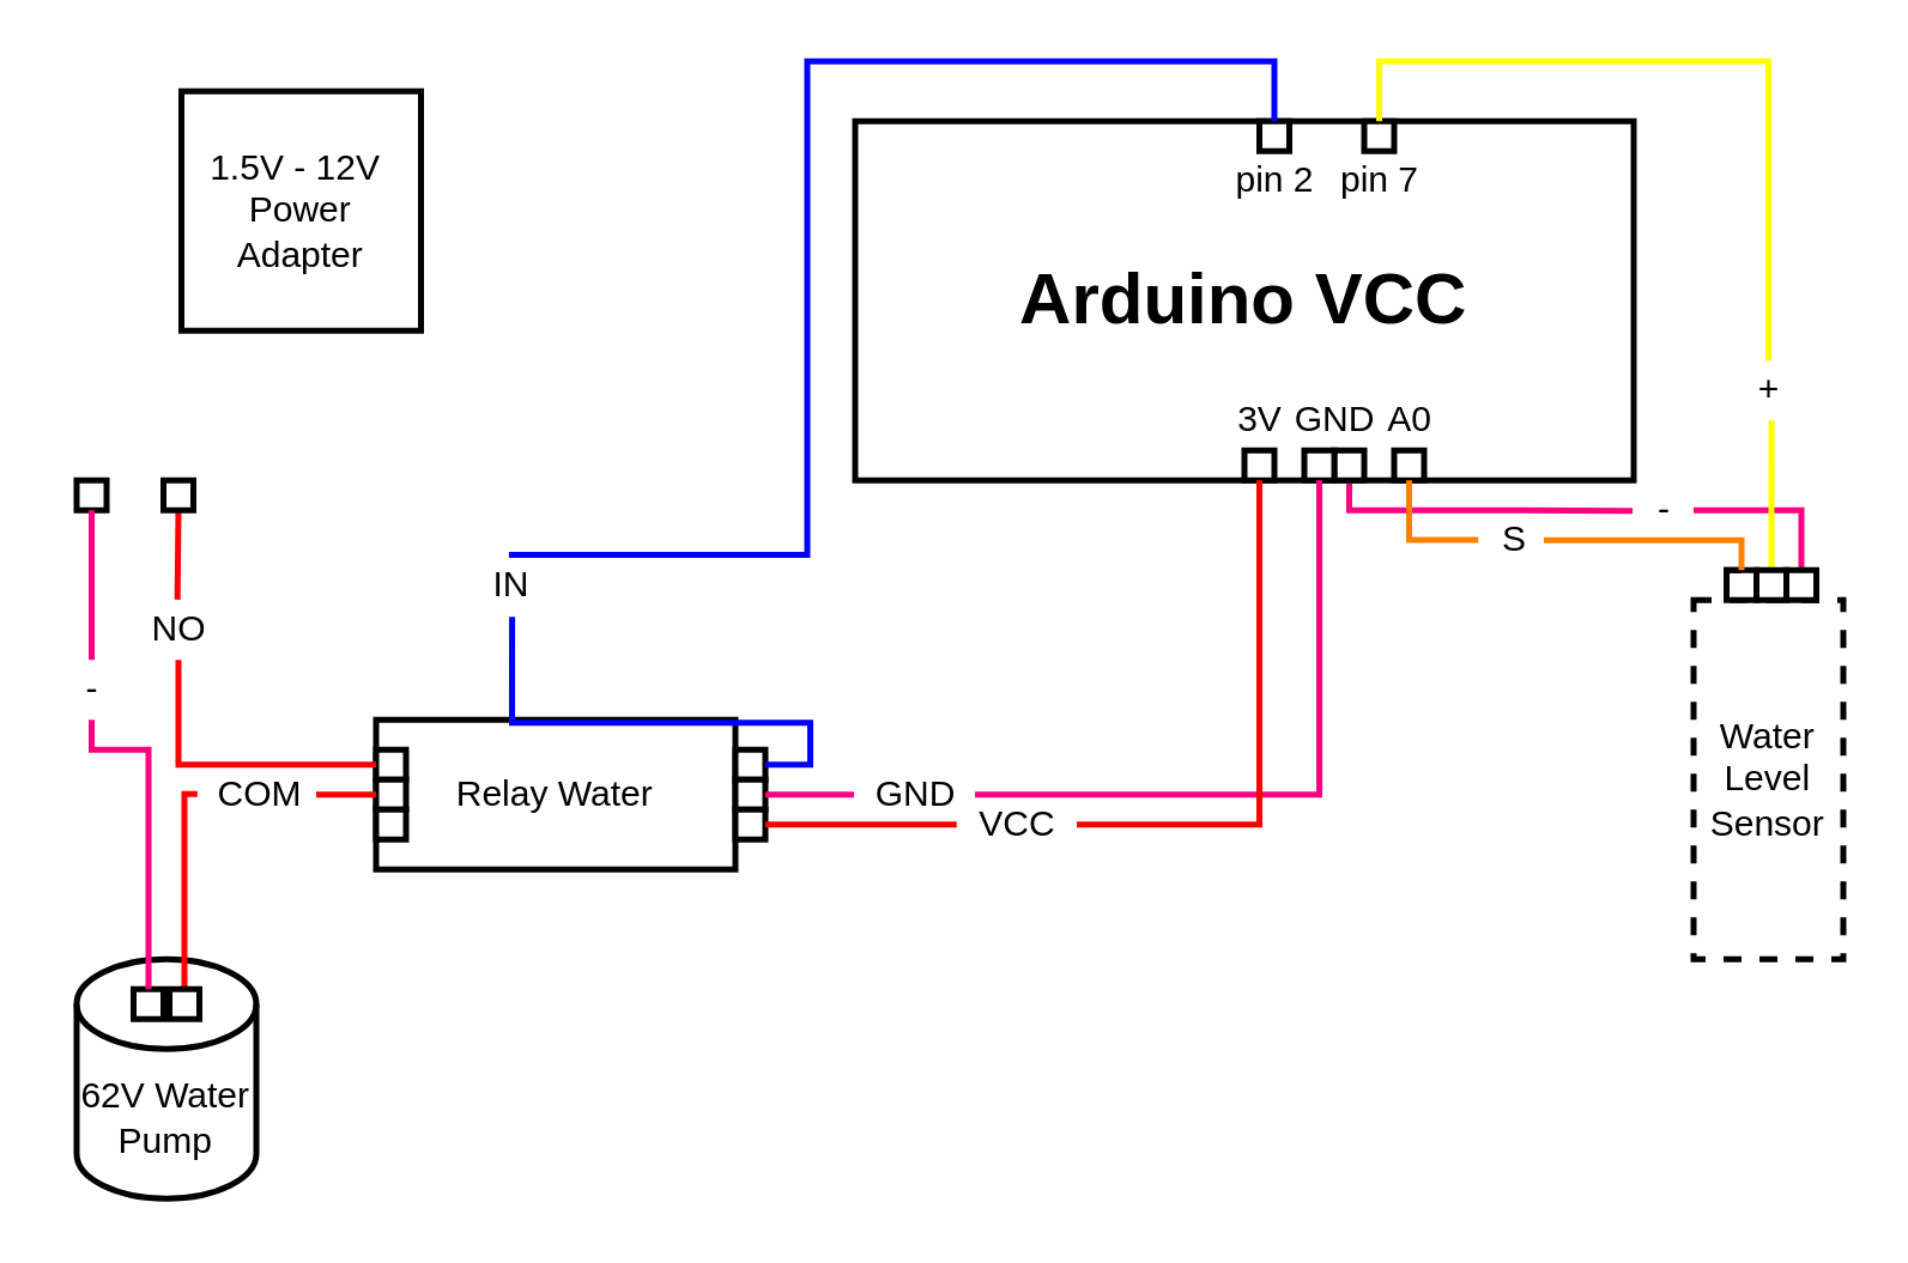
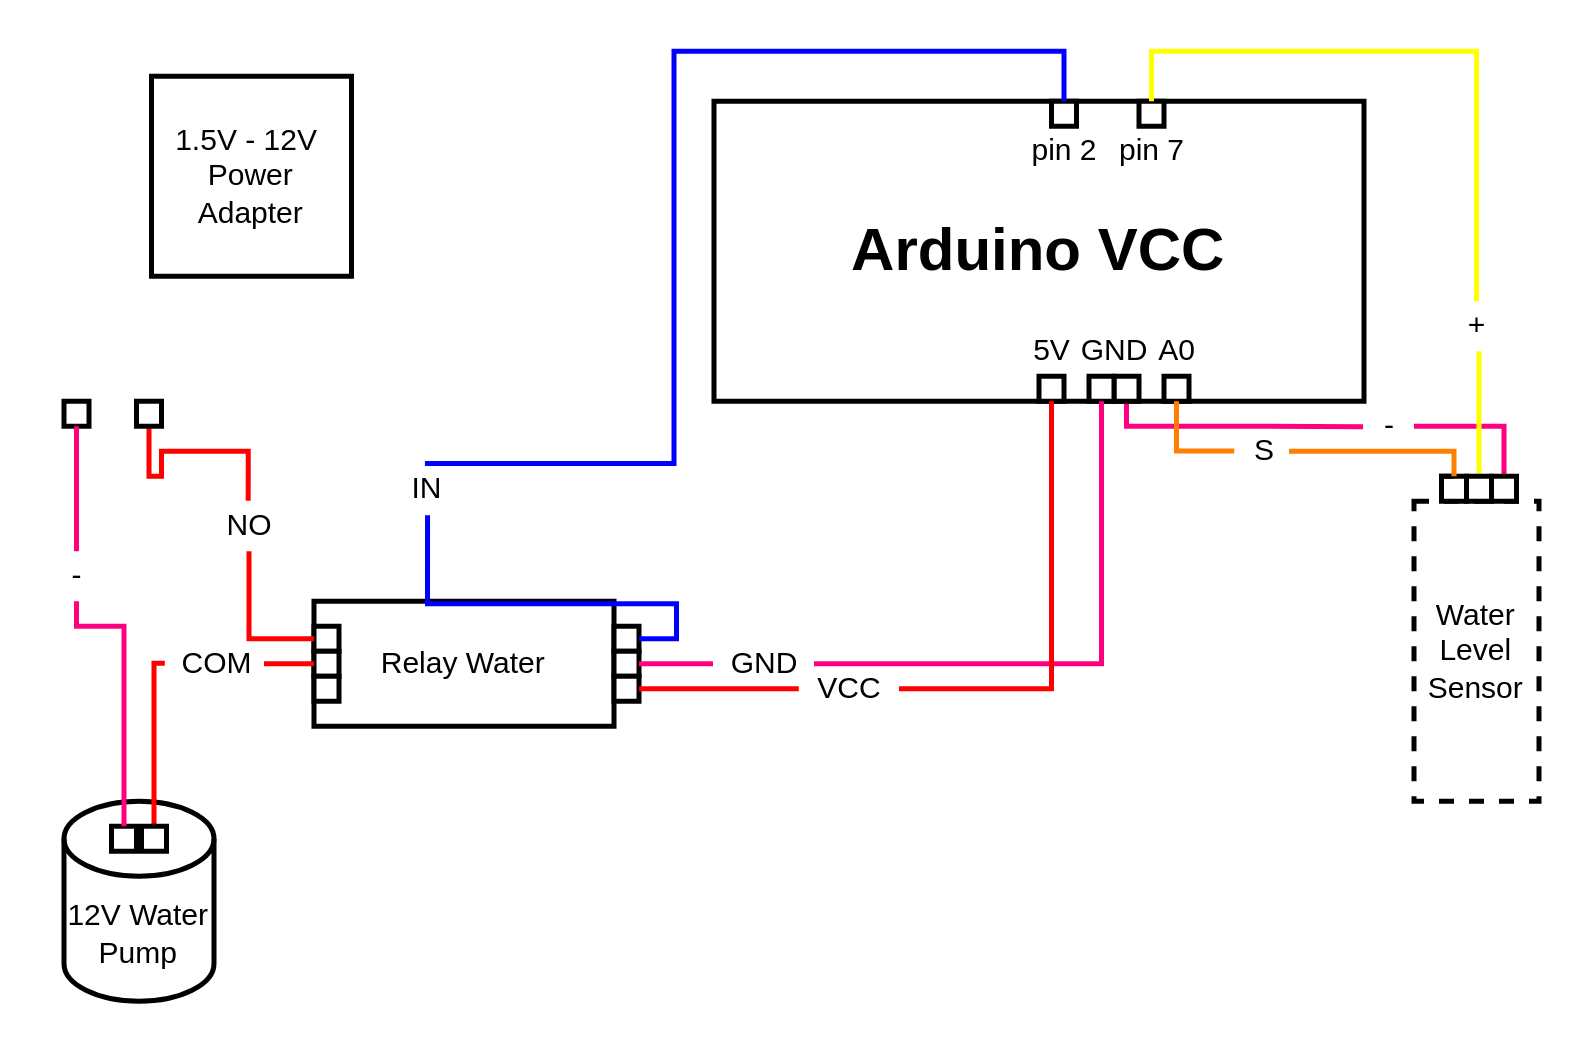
  <mxCell id="0" />
  <mxCell id="1" parent="0" />
  <mxCell id="2" value="&lt;b&gt;&lt;font style=&quot;font-size: 24px&quot;&gt;Arduino VCC&lt;/font&gt;&lt;/b&gt;" style="rounded=0;whiteSpace=wrap;html=1;strokeWidth=2;" vertex="1" parent="1"><mxGeometry x="285" y="40" width="260" height="120" as="geometry" /></mxCell>
  <mxCell id="3" value="" style="whiteSpace=wrap;html=1;aspect=fixed;strokeWidth=2;" vertex="1" parent="1"><mxGeometry x="420" y="40" width="10" height="10" as="geometry" /></mxCell>
  <mxCell id="4" value="" style="whiteSpace=wrap;html=1;aspect=fixed;strokeWidth=2;" vertex="1" parent="1"><mxGeometry x="455" y="40" width="10" height="10" as="geometry" /></mxCell>
  <mxCell id="5" style="edgeStyle=orthogonalEdgeStyle;rounded=0;orthogonalLoop=1;jettySize=auto;html=1;exitX=0.5;exitY=1;exitDx=0;exitDy=0;entryX=-0.019;entryY=0.511;entryDx=0;entryDy=0;entryPerimeter=0;endArrow=none;endFill=0;strokeColor=#FF0080;strokeWidth=2;" edge="1" parent="1" source="6" target="41"><mxGeometry relative="1" as="geometry"><Array as="points"><mxPoint x="450" y="170" /><mxPoint x="500" y="170" /></Array></mxGeometry></mxCell>
  <mxCell id="6" value="" style="whiteSpace=wrap;html=1;aspect=fixed;strokeWidth=2;" vertex="1" parent="1"><mxGeometry x="445" y="150" width="10" height="10" as="geometry" /></mxCell>
  <mxCell id="7" value="" style="whiteSpace=wrap;html=1;aspect=fixed;strokeWidth=2;" vertex="1" parent="1"><mxGeometry x="465" y="150" width="10" height="10" as="geometry" /></mxCell>
  <mxCell id="8" value="" style="whiteSpace=wrap;html=1;aspect=fixed;strokeWidth=2;" vertex="1" parent="1"><mxGeometry x="435" y="150" width="10" height="10" as="geometry" /></mxCell>
  <mxCell id="9" value="" style="whiteSpace=wrap;html=1;aspect=fixed;strokeWidth=2;" vertex="1" parent="1"><mxGeometry x="415" y="150" width="10" height="10" as="geometry" /></mxCell>
  <mxCell id="10" value="Water Level Sensor" style="rounded=0;whiteSpace=wrap;html=1;strokeWidth=2;dashed=1;" vertex="1" parent="1"><mxGeometry x="565" y="200" width="50" height="120" as="geometry" /></mxCell>
  <mxCell id="11" style="edgeStyle=orthogonalEdgeStyle;rounded=0;orthogonalLoop=1;jettySize=auto;html=1;exitX=0.5;exitY=0;exitDx=0;exitDy=0;entryX=1;entryY=0.5;entryDx=0;entryDy=0;entryPerimeter=0;endArrow=none;endFill=0;strokeColor=#FF0080;strokeWidth=2;" edge="1" parent="1" source="12" target="41"><mxGeometry relative="1" as="geometry" /></mxCell>
  <mxCell id="12" value="" style="whiteSpace=wrap;html=1;aspect=fixed;strokeWidth=2;" vertex="1" parent="1"><mxGeometry x="596" y="190" width="10" height="10" as="geometry" /></mxCell>
  <mxCell id="13" style="edgeStyle=orthogonalEdgeStyle;rounded=0;orthogonalLoop=1;jettySize=auto;html=1;exitX=-0.094;exitY=0.497;exitDx=0;exitDy=0;entryX=0.5;entryY=1;entryDx=0;entryDy=0;endArrow=none;endFill=0;strokeWidth=2;strokeColor=#FF8000;startArrow=none;exitPerimeter=0;" edge="1" parent="1" source="43" target="7"><mxGeometry relative="1" as="geometry"><Array as="points" /></mxGeometry></mxCell>
  <mxCell id="14" value="" style="whiteSpace=wrap;html=1;aspect=fixed;strokeWidth=2;" vertex="1" parent="1"><mxGeometry x="576" y="190" width="10" height="10" as="geometry" /></mxCell>
  <mxCell id="15" style="edgeStyle=orthogonalEdgeStyle;rounded=0;orthogonalLoop=1;jettySize=auto;html=1;exitX=0.5;exitY=0;exitDx=0;exitDy=0;entryX=0.5;entryY=0;entryDx=0;entryDy=0;endArrow=none;endFill=0;strokeWidth=2;strokeColor=#FFFF00;startArrow=none;" edge="1" parent="1" source="42" target="4"><mxGeometry relative="1" as="geometry" /></mxCell>
  <mxCell id="16" style="edgeStyle=orthogonalEdgeStyle;rounded=0;orthogonalLoop=1;jettySize=auto;html=1;exitX=0.5;exitY=0;exitDx=0;exitDy=0;entryX=0.551;entryY=1;entryDx=0;entryDy=0;entryPerimeter=0;endArrow=none;endFill=0;strokeWidth=2;strokeColor=#FFFF00;" edge="1" parent="1" source="17" target="42"><mxGeometry relative="1" as="geometry" /></mxCell>
  <mxCell id="17" value="" style="whiteSpace=wrap;html=1;aspect=fixed;strokeWidth=2;" vertex="1" parent="1"><mxGeometry x="586" y="190" width="10" height="10" as="geometry" /></mxCell>
  <mxCell id="18" style="edgeStyle=orthogonalEdgeStyle;rounded=0;orthogonalLoop=1;jettySize=auto;html=1;exitX=0.5;exitY=0;exitDx=0;exitDy=0;entryX=0;entryY=0.5;entryDx=0;entryDy=0;endArrow=none;endFill=0;strokeWidth=2;" edge="1" parent="1" source="14" target="14"><mxGeometry relative="1" as="geometry" /></mxCell>
  <mxCell id="19" value="Relay Water" style="rounded=0;whiteSpace=wrap;html=1;strokeWidth=2;" vertex="1" parent="1"><mxGeometry x="125" y="240" width="120" height="50" as="geometry" /></mxCell>
  <mxCell id="20" style="edgeStyle=orthogonalEdgeStyle;rounded=0;orthogonalLoop=1;jettySize=auto;html=1;exitX=0.479;exitY=-0.005;exitDx=0;exitDy=0;entryX=0.5;entryY=0;entryDx=0;entryDy=0;endArrow=none;endFill=0;strokeWidth=2;strokeColor=#0000FF;startArrow=none;exitPerimeter=0;" edge="1" parent="1" source="39" target="3"><mxGeometry relative="1" as="geometry"><Array as="points"><mxPoint x="269" y="20" /><mxPoint x="425" y="20" /></Array></mxGeometry></mxCell>
  <mxCell id="21" value="" style="whiteSpace=wrap;html=1;aspect=fixed;strokeWidth=2;" vertex="1" parent="1"><mxGeometry x="245" y="250" width="10" height="10" as="geometry" /></mxCell>
  <mxCell id="22" style="edgeStyle=orthogonalEdgeStyle;rounded=0;orthogonalLoop=1;jettySize=auto;html=1;exitX=1;exitY=0.5;exitDx=0;exitDy=0;entryX=0.5;entryY=1;entryDx=0;entryDy=0;endArrow=none;endFill=0;strokeWidth=2;strokeColor=#FF0080;startArrow=none;" edge="1" parent="1" source="35" target="8"><mxGeometry relative="1" as="geometry" /></mxCell>
  <mxCell id="23" value="" style="whiteSpace=wrap;html=1;aspect=fixed;strokeWidth=2;" vertex="1" parent="1"><mxGeometry x="245" y="260" width="10" height="10" as="geometry" /></mxCell>
  <mxCell id="24" style="edgeStyle=orthogonalEdgeStyle;rounded=0;orthogonalLoop=1;jettySize=auto;html=1;exitX=1;exitY=0.5;exitDx=0;exitDy=0;entryX=0.5;entryY=1;entryDx=0;entryDy=0;endArrow=none;endFill=0;strokeWidth=2;strokeColor=#FF0000;startArrow=none;" edge="1" parent="1" source="37" target="9"><mxGeometry relative="1" as="geometry" /></mxCell>
  <mxCell id="25" value="" style="whiteSpace=wrap;html=1;aspect=fixed;strokeWidth=2;" vertex="1" parent="1"><mxGeometry x="245" y="270" width="10" height="10" as="geometry" /></mxCell>
  <mxCell id="26" style="edgeStyle=orthogonalEdgeStyle;rounded=0;jumpStyle=none;orthogonalLoop=1;jettySize=auto;html=1;entryX=0.5;entryY=1;entryDx=0;entryDy=0;endArrow=none;endFill=0;strokeColor=#FF0000;strokeWidth=2;startArrow=none;exitX=0.489;exitY=-0.008;exitDx=0;exitDy=0;exitPerimeter=0;" edge="1" parent="1" source="55" target="52"><mxGeometry relative="1" as="geometry"><mxPoint x="95" y="180" as="sourcePoint" /></mxGeometry></mxCell>
  <mxCell id="27" value="" style="whiteSpace=wrap;html=1;aspect=fixed;strokeWidth=2;" vertex="1" parent="1"><mxGeometry x="125" y="250" width="10" height="10" as="geometry" /></mxCell>
  <mxCell id="28" value="" style="whiteSpace=wrap;html=1;aspect=fixed;strokeWidth=2;" vertex="1" parent="1"><mxGeometry x="125" y="260" width="10" height="10" as="geometry" /></mxCell>
  <mxCell id="29" value="" style="whiteSpace=wrap;html=1;aspect=fixed;strokeWidth=2;" vertex="1" parent="1"><mxGeometry x="125" y="270" width="10" height="10" as="geometry" /></mxCell>
  <mxCell id="30" value="pin 2" style="text;html=1;align=center;verticalAlign=middle;resizable=0;points=[];autosize=1;strokeColor=none;" vertex="1" parent="1"><mxGeometry x="405" y="50" width="40" height="20" as="geometry" /></mxCell>
  <mxCell id="31" value="pin 7" style="text;html=1;align=center;verticalAlign=middle;resizable=0;points=[];autosize=1;strokeColor=none;" vertex="1" parent="1"><mxGeometry x="440" y="50" width="40" height="20" as="geometry" /></mxCell>
- <mxCell id="32" value="3V" style="text;html=1;align=center;verticalAlign=middle;resizable=0;points=[];autosize=1;strokeColor=none;" vertex="1" parent="1"><mxGeometry x="405" y="130" width="30" height="20" as="geometry" /></mxCell>
+ <mxCell id="32" value="5V" style="text;html=1;align=center;verticalAlign=middle;resizable=0;points=[];autosize=1;strokeColor=none;" vertex="1" parent="1"><mxGeometry x="405" y="130" width="30" height="20" as="geometry" /></mxCell>
  <mxCell id="33" value="GND" style="text;html=1;align=center;verticalAlign=middle;resizable=0;points=[];autosize=1;strokeColor=none;" vertex="1" parent="1"><mxGeometry x="425" y="130" width="40" height="20" as="geometry" /></mxCell>
  <mxCell id="34" value="A0" style="text;html=1;align=center;verticalAlign=middle;resizable=0;points=[];autosize=1;strokeColor=none;" vertex="1" parent="1"><mxGeometry x="455" y="130" width="30" height="20" as="geometry" /></mxCell>
  <mxCell id="35" value="GND" style="text;html=1;align=center;verticalAlign=middle;resizable=0;points=[];autosize=1;strokeColor=none;" vertex="1" parent="1"><mxGeometry x="285" y="255" width="40" height="20" as="geometry" /></mxCell>
  <mxCell id="36" value="" style="edgeStyle=orthogonalEdgeStyle;rounded=0;orthogonalLoop=1;jettySize=auto;html=1;exitX=1;exitY=0.5;exitDx=0;exitDy=0;entryX=-0.011;entryY=0.537;entryDx=0;entryDy=0;endArrow=none;endFill=0;strokeWidth=2;strokeColor=#FF0080;entryPerimeter=0;" edge="1" parent="1" source="23" target="35"><mxGeometry relative="1" as="geometry"><mxPoint x="255" y="265" as="sourcePoint" /><mxPoint x="440" y="160" as="targetPoint" /></mxGeometry></mxCell>
  <mxCell id="37" value="VCC" style="text;html=1;align=center;verticalAlign=middle;resizable=0;points=[];autosize=1;strokeColor=none;" vertex="1" parent="1"><mxGeometry x="319" y="265" width="40" height="20" as="geometry" /></mxCell>
  <mxCell id="38" value="" style="edgeStyle=orthogonalEdgeStyle;rounded=0;orthogonalLoop=1;jettySize=auto;html=1;exitX=1;exitY=0.5;exitDx=0;exitDy=0;endArrow=none;endFill=0;strokeWidth=2;strokeColor=#FF0000;entryX=-0.002;entryY=0.499;entryDx=0;entryDy=0;entryPerimeter=0;" edge="1" parent="1" source="25" target="37"><mxGeometry relative="1" as="geometry"><mxPoint x="255" y="275" as="sourcePoint" /><mxPoint x="305" y="300" as="targetPoint" /></mxGeometry></mxCell>
  <mxCell id="39" value="IN" style="text;html=1;align=center;verticalAlign=middle;resizable=0;points=[];autosize=1;strokeColor=none;" vertex="1" parent="1"><mxGeometry x="155" y="185" width="30" height="20" as="geometry" /></mxCell>
  <mxCell id="40" value="" style="edgeStyle=orthogonalEdgeStyle;rounded=0;orthogonalLoop=1;jettySize=auto;html=1;exitX=1;exitY=0.5;exitDx=0;exitDy=0;entryX=0.514;entryY=1.029;entryDx=0;entryDy=0;endArrow=none;endFill=0;strokeWidth=2;strokeColor=#0000FF;entryPerimeter=0;" edge="1" parent="1" source="21" target="39"><mxGeometry relative="1" as="geometry"><mxPoint x="255" y="255" as="sourcePoint" /><mxPoint x="425" y="40" as="targetPoint" /><Array as="points"><mxPoint x="270" y="255" /><mxPoint x="270" y="241" /></Array></mxGeometry></mxCell>
  <mxCell id="41" value="-" style="text;html=1;align=center;verticalAlign=middle;resizable=0;points=[];autosize=1;" vertex="1" parent="1"><mxGeometry x="545" y="160" width="20" height="20" as="geometry" /></mxCell>
  <mxCell id="42" value="+" style="text;html=1;align=center;verticalAlign=middle;resizable=0;points=[];autosize=1;strokeColor=none;" vertex="1" parent="1"><mxGeometry x="580" y="120" width="20" height="20" as="geometry" /></mxCell>
  <mxCell id="43" value="S" style="text;html=1;align=center;verticalAlign=middle;resizable=0;points=[];autosize=1;strokeColor=none;" vertex="1" parent="1"><mxGeometry x="495" y="170" width="20" height="20" as="geometry" /></mxCell>
  <mxCell id="44" value="" style="edgeStyle=orthogonalEdgeStyle;rounded=0;orthogonalLoop=1;jettySize=auto;html=1;exitX=0.5;exitY=0;exitDx=0;exitDy=0;endArrow=none;endFill=0;strokeWidth=2;strokeColor=#FF8000;" edge="1" parent="1" source="14"><mxGeometry relative="1" as="geometry"><mxPoint x="581" y="190" as="sourcePoint" /><mxPoint x="515" y="180" as="targetPoint" /><Array as="points"><mxPoint x="581" y="180" /></Array></mxGeometry></mxCell>
  <mxCell id="45" value="1.5V - 12V&amp;nbsp;&lt;br&gt;Power Adapter" style="whiteSpace=wrap;html=1;aspect=fixed;strokeColor=#000000;strokeWidth=2;" vertex="1" parent="1"><mxGeometry x="60" y="30" width="80" height="80" as="geometry" /></mxCell>
- <mxCell id="46" value="62V Water Pump" style="shape=cylinder3;whiteSpace=wrap;html=1;boundedLbl=1;backgroundOutline=1;size=15;strokeColor=#000000;strokeWidth=2;" vertex="1" parent="1"><mxGeometry x="25" y="320" width="60" height="80" as="geometry" /></mxCell>
+ <mxCell id="46" value="12V Water Pump" style="shape=cylinder3;whiteSpace=wrap;html=1;boundedLbl=1;backgroundOutline=1;size=15;strokeColor=#000000;strokeWidth=2;" vertex="1" parent="1"><mxGeometry x="25" y="320" width="60" height="80" as="geometry" /></mxCell>
  <mxCell id="47" value="" style="whiteSpace=wrap;html=1;aspect=fixed;strokeWidth=2;" vertex="1" parent="1"><mxGeometry x="44" y="330" width="10" height="10" as="geometry" /></mxCell>
  <mxCell id="48" style="edgeStyle=orthogonalEdgeStyle;rounded=0;jumpStyle=none;orthogonalLoop=1;jettySize=auto;html=1;exitX=0.5;exitY=0;exitDx=0;exitDy=0;endArrow=none;endFill=0;strokeColor=#FF0000;strokeWidth=2;entryX=-0.017;entryY=0.492;entryDx=0;entryDy=0;entryPerimeter=0;" edge="1" parent="1" source="49" target="53"><mxGeometry relative="1" as="geometry"><mxPoint x="61.2" y="270" as="targetPoint" /><Array as="points"><mxPoint x="61" y="265" /></Array></mxGeometry></mxCell>
  <mxCell id="49" value="" style="whiteSpace=wrap;html=1;aspect=fixed;strokeWidth=2;" vertex="1" parent="1"><mxGeometry x="56" y="330" width="10" height="10" as="geometry" /></mxCell>
  <mxCell id="50" style="edgeStyle=orthogonalEdgeStyle;rounded=0;jumpStyle=none;orthogonalLoop=1;jettySize=auto;html=1;entryX=0.5;entryY=0;entryDx=0;entryDy=0;endArrow=none;endFill=0;strokeWidth=2;strokeColor=#FF0080;startArrow=none;" edge="1" parent="1" source="57" target="47"><mxGeometry relative="1" as="geometry"><Array as="points"><mxPoint x="30" y="250" /><mxPoint x="49" y="250" /></Array></mxGeometry></mxCell>
  <mxCell id="51" value="" style="whiteSpace=wrap;html=1;aspect=fixed;strokeWidth=2;" vertex="1" parent="1"><mxGeometry x="25" y="160" width="10" height="10" as="geometry" /></mxCell>
  <mxCell id="52" value="" style="whiteSpace=wrap;html=1;aspect=fixed;strokeWidth=2;" vertex="1" parent="1"><mxGeometry x="54" y="160" width="10" height="10" as="geometry" /></mxCell>
  <mxCell id="53" value="COM" style="text;html=1;align=center;verticalAlign=middle;resizable=0;points=[];autosize=1;strokeColor=none;" vertex="1" parent="1"><mxGeometry x="66" y="255" width="40" height="20" as="geometry" /></mxCell>
  <mxCell id="54" value="" style="edgeStyle=orthogonalEdgeStyle;rounded=0;orthogonalLoop=1;jettySize=auto;html=1;exitX=0;exitY=0.5;exitDx=0;exitDy=0;endArrow=none;endFill=0;strokeWidth=2;strokeColor=#FF0000;jumpStyle=none;" edge="1" parent="1" source="28"><mxGeometry relative="1" as="geometry"><mxPoint x="125" y="265" as="sourcePoint" /><mxPoint x="105" y="265" as="targetPoint" /></mxGeometry></mxCell>
- <mxCell id="55" value="NO" style="text;html=1;align=center;verticalAlign=middle;resizable=0;points=[];autosize=1;strokeColor=none;" vertex="1" parent="1"><mxGeometry x="44" y="200" width="30" height="20" as="geometry" /></mxCell>
+ <mxCell id="55" value="NO" style="text;html=1;align=center;verticalAlign=middle;resizable=0;points=[];autosize=1;strokeColor=none;" vertex="1" parent="1"><mxGeometry x="84" y="200" width="30" height="20" as="geometry" /></mxCell>
  <mxCell id="56" value="" style="edgeStyle=orthogonalEdgeStyle;rounded=0;jumpStyle=none;orthogonalLoop=1;jettySize=auto;html=1;exitX=0;exitY=0.5;exitDx=0;exitDy=0;entryX=0.5;entryY=1;entryDx=0;entryDy=0;endArrow=none;endFill=0;strokeColor=#FF0000;strokeWidth=2;" edge="1" parent="1" source="27" target="55"><mxGeometry relative="1" as="geometry"><mxPoint x="125" y="255" as="sourcePoint" /><mxPoint x="59" y="170" as="targetPoint" /></mxGeometry></mxCell>
  <mxCell id="57" value="-" style="text;html=1;align=center;verticalAlign=middle;resizable=0;points=[];autosize=1;" vertex="1" parent="1"><mxGeometry x="20" y="220" width="20" height="20" as="geometry" /></mxCell>
  <mxCell id="58" value="" style="edgeStyle=orthogonalEdgeStyle;rounded=0;jumpStyle=none;orthogonalLoop=1;jettySize=auto;html=1;entryX=0.5;entryY=0;entryDx=0;entryDy=0;endArrow=none;endFill=0;strokeWidth=2;strokeColor=#FF0080;" edge="1" parent="1" source="51" target="57"><mxGeometry relative="1" as="geometry"><mxPoint x="30" y="170" as="sourcePoint" /><mxPoint x="49" y="330" as="targetPoint" /><Array as="points" /></mxGeometry></mxCell>
